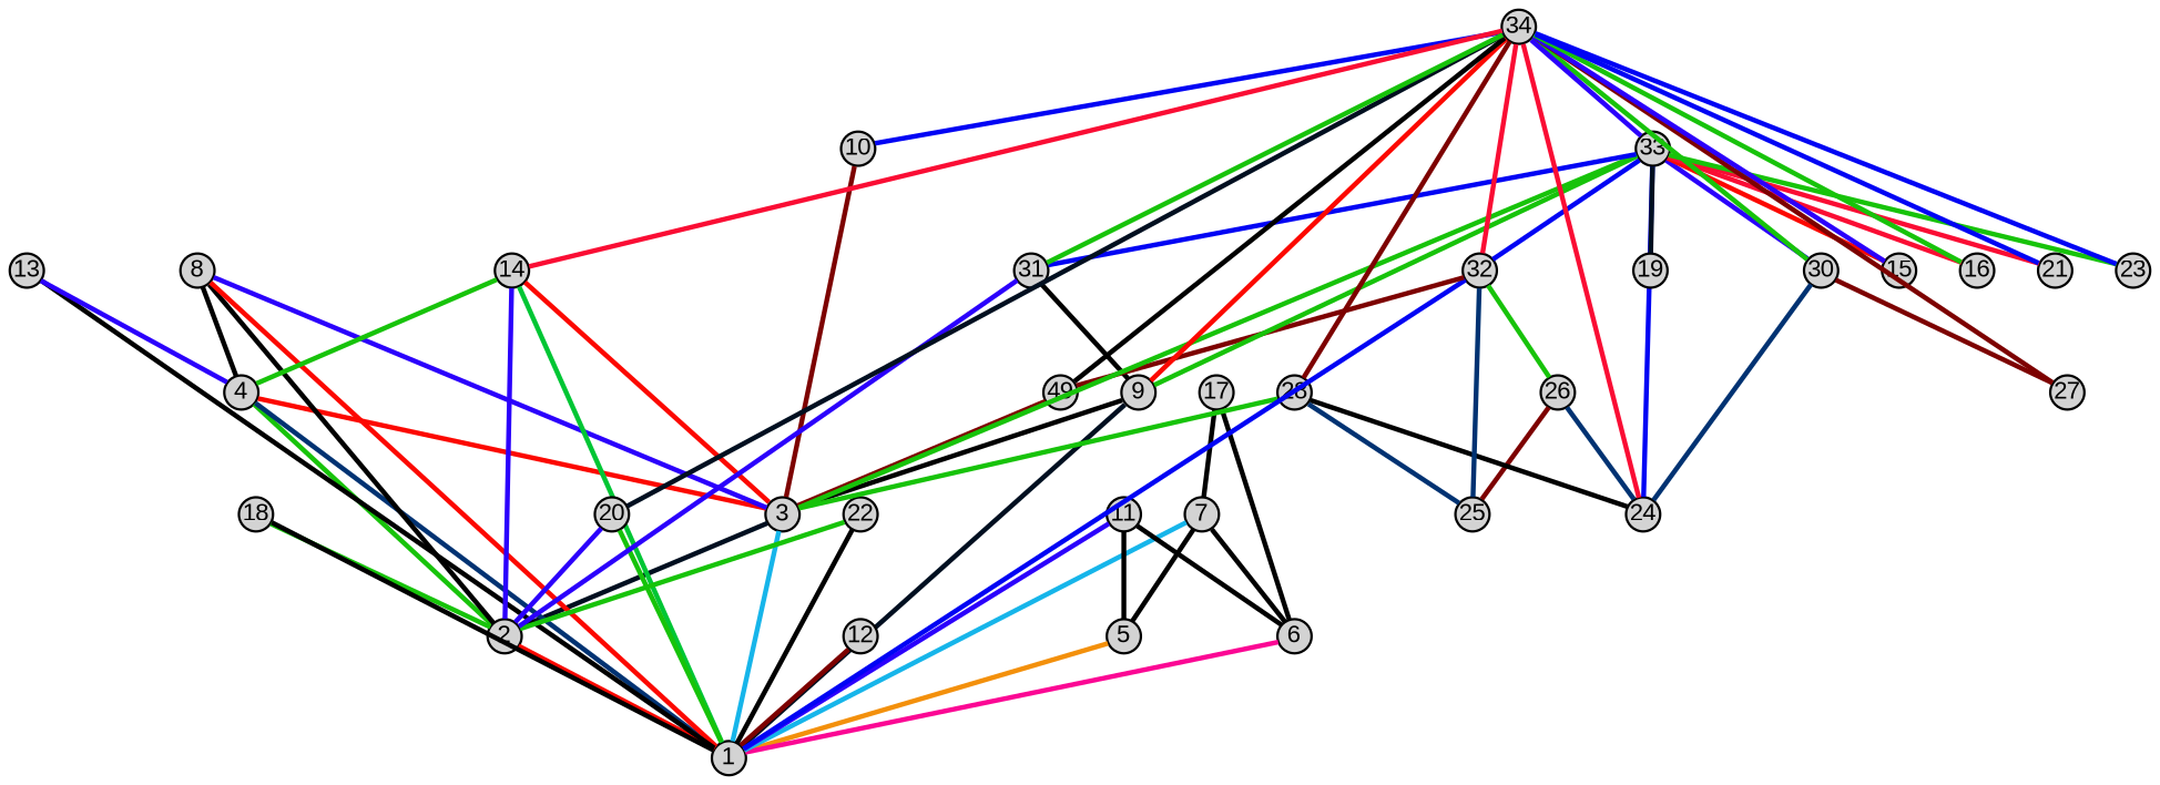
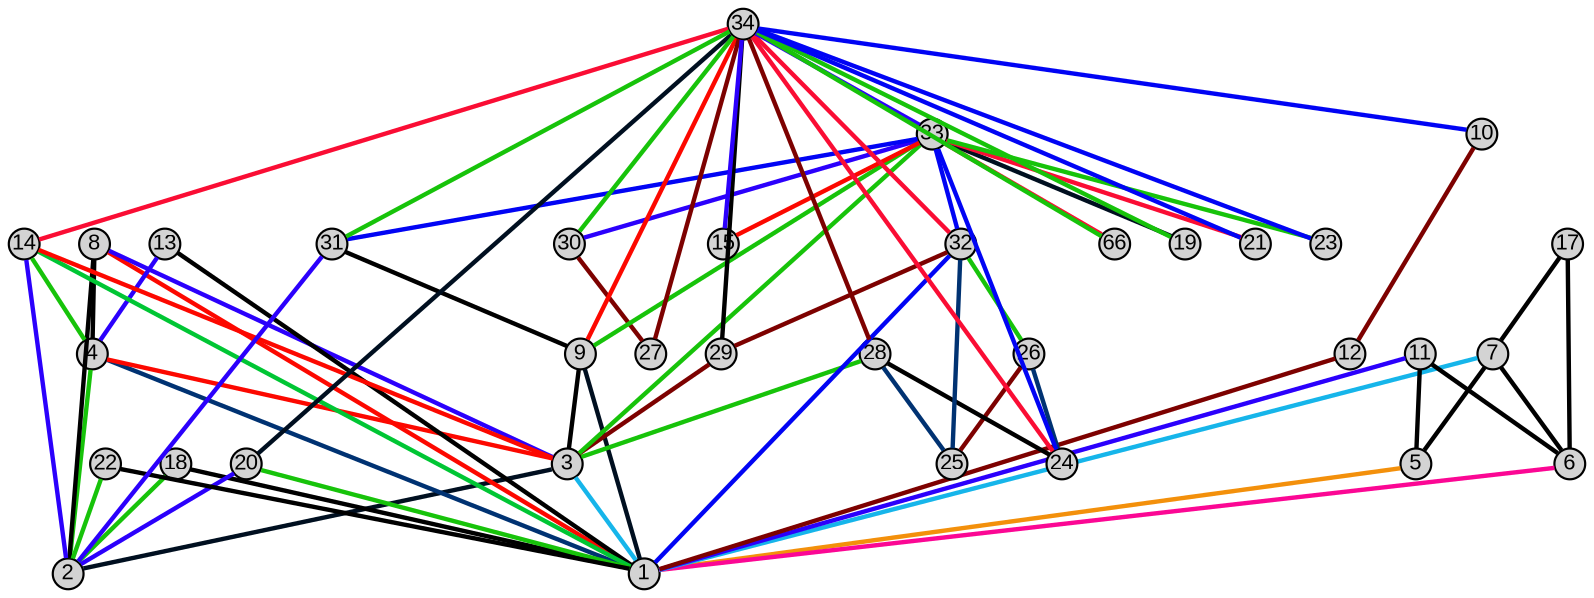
  graph {
    splines=line
    node [fixedsize=true fontname=Arial fontsize=10 shape=circle style=filled]
    edge [arrowhead=none color="#000000" penwidth=2]
    2 [height=0.19444 width=0.19444]
    1 [height=0.19444 width=0.19444]
    3 [height=0.19444 width=0.19444]
    4 [height=0.19444 width=0.19444]
    5 [height=0.19444 width=0.19444]
    6 [height=0.19444 width=0.19444]
    7 [height=0.19444 width=0.19444]
    8 [height=0.19444 width=0.19444]
    9 [height=0.19444 width=0.19444]
    10 [height=0.19444 width=0.19444]
    11 [height=0.19444 width=0.19444]
    12 [height=0.19444 width=0.19444]
    13 [height=0.19444 width=0.19444]
    14 [height=0.19444 width=0.19444]
    17 [height=0.19444 width=0.19444]
    18 [height=0.19444 width=0.19444]
    20 [height=0.19444 width=0.19444]
    22 [height=0.19444 width=0.19444]
    26 [height=0.19444 width=0.19444]
    24 [height=0.19444 width=0.19444]
    25 [height=0.19444 width=0.19444]
    28 [height=0.19444 width=0.19444]
-   29 [height=0.19444 width=0.19444 label=49]
+   29 [height=0.19444 width=0.19444]
    30 [height=0.19444 width=0.19444]
    27 [height=0.19444 width=0.19444]
    31 [height=0.19444 width=0.19444]
    32 [height=0.19444 width=0.19444]
    33 [height=0.19444 width=0.19444]
    15 [height=0.19444 width=0.19444]
-   16 [height=0.19444 width=0.19444]
+   16 [height=0.19444 width=0.19444 label=66]
    19 [height=0.19444 width=0.19444]
    21 [height=0.19444 width=0.19444]
    23 [height=0.19444 width=0.19444]
    34 [height=0.19444 width=0.19444]
-   2 -- 1 [color="#fc0800"]
    3 -- 2 [color="#000f20"]
    3 -- 1 [color="#16b5ea"]
    4 -- 2 [color="#17c30a"]
    4 -- 1 [color="#003272"]
    4 -- 3 [color="#fc0800"]
    5 -- 1 [color="#f3900b"]
    6 -- 1 [color="#fb0794"]
    7 -- 1 [color="#16b5ea"]
    7 -- 5
    7 -- 6
    8 -- 2
    8 -- 1 [color="#fc0800"]
    8 -- 3 [color="#2b00fc"]
    8 -- 4
    9 -- 1 [color="#000f20"]
    9 -- 3
-   10 -- 3 [color="#7d0100"]
+   10 -- 12 [color="#7d0100"]
    11 -- 1 [color="#2b00fc"]
    11 -- 5
    11 -- 6
    12 -- 1 [color="#7d0100"]
    13 -- 1
    13 -- 4 [color="#2b00fc"]
    14 -- 2 [color="#2b00fc"]
    14 -- 1 [color="#00c634"]
    14 -- 3 [color="#fc0800"]
    14 -- 4 [color="#17c30a"]
    17 -- 6
    17 -- 7
    18 -- 2 [color="#17c30a"]
    18 -- 1
    20 -- 2 [color="#2b00fc"]
    20 -- 1 [color="#17c30a"]
    22 -- 2 [color="#17c30a"]
    22 -- 1
    26 -- 24 [color="#003272"]
    26 -- 25 [color="#7d0100"]
    28 -- 3 [color="#17c30a"]
    28 -- 24
    28 -- 25 [color="#003272"]
    29 -- 3 [color="#7d0100"]
-   30 -- 24 [color="#003272"]
    30 -- 27 [color="#7d0100"]
    31 -- 2 [color="#2b00fc"]
    31 -- 9
    32 -- 1 [color="#0104f4"]
    32 -- 26 [color="#17c30a"]
    32 -- 25 [color="#003272"]
    32 -- 29 [color="#7d0100"]
    33 -- 3 [color="#17c30a"]
    33 -- 9 [color="#17c30a"]
    33 -- 24 [color="#0104f4"]
    33 -- 30 [color="#2b00fc"]
    33 -- 31 [color="#0104f4"]
    33 -- 32 [color="#0104f4"]
    33 -- 15 [color="#fc0800"]
    33 -- 16 [color="#fa0d34"]
    33 -- 19 [color="#000f20"]
    33 -- 21 [color="#fa0d34"]
    33 -- 23 [color="#17c30a"]
    34 -- 9 [color="#fc0800"]
    34 -- 10 [color="#0104f4"]
    34 -- 14 [color="#fa0d34"]
    34 -- 20 [color="#000f20"]
    34 -- 24 [color="#fa0d34"]
    34 -- 28 [color="#7d0100"]
    34 -- 29
    34 -- 30 [color="#17c30a"]
    34 -- 27 [color="#7d0100"]
    34 -- 31 [color="#17c30a"]
    34 -- 32 [color="#fa0d34"]
    34 -- 33 [color="#2b00fc"]
    34 -- 15 [color="#2b00fc"]
    34 -- 16 [color="#17c30a"]
+   34 -- 19 [color="#17c30a"]
    34 -- 21 [color="#0104f4"]
    34 -- 23 [color="#0104f4"]
  }
